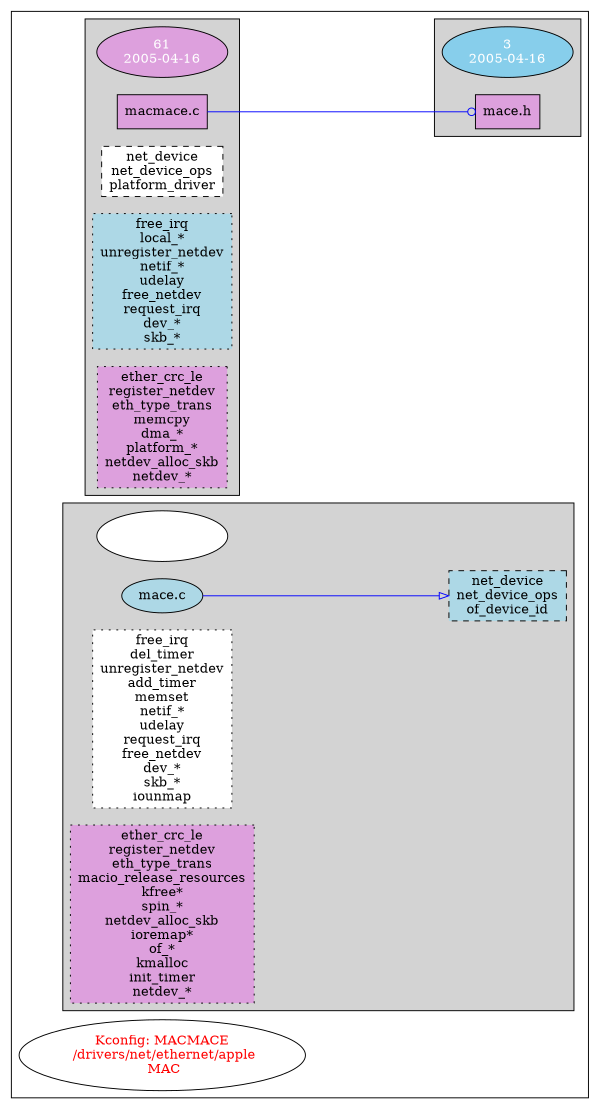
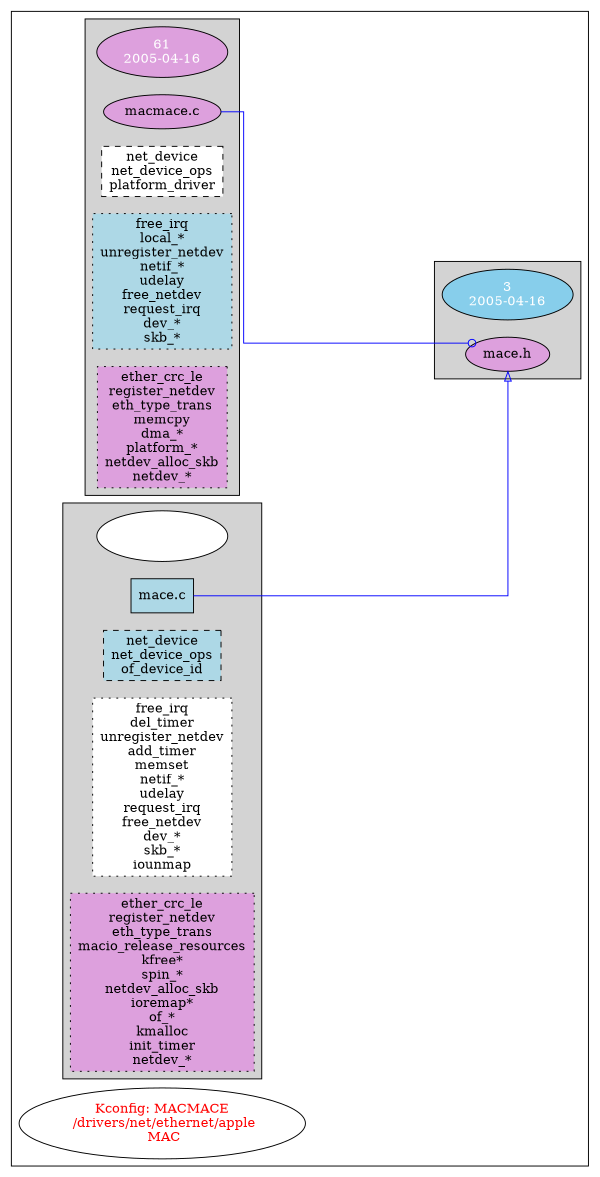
  digraph {
    rankdir=LR
    ranksep=2
    splines=ortho
    node [fillcolor=plum fontcolor=black style=filled]
    edge [color=blue]
    n1 [fontcolor=white label="61\n2005-04-16"]
-   n2 [label="macmace.c\n" shape=box]
+   n2 [label="macmace.c\n"]
    n3 [fillcolor=white label="net_device\nnet_device_ops\nplatform_driver\n" shape=box style="filled,dashed"]
    n4 [fillcolor=lightblue label="free_irq\nlocal_*\nunregister_netdev\nnetif_*\nudelay\nfree_netdev\nrequest_irq\ndev_*\nskb_*\n" shape=box style="filled,dotted"]
    n5 [label="ether_crc_le\nregister_netdev\neth_type_trans\nmemcpy\ndma_*\nplatform_*\nnetdev_alloc_skb\nnetdev_*\n" shape=box style="filled,dotted"]
    n6 [fillcolor=skyblue fontcolor=white label="3\n2005-04-16"]
-   n7 [label="mace.h\n" shape=box]
+   n7 [label="mace.h\n"]
    n8 [fillcolor=white fontcolor=white label="79\n2005-04-16"]
-   n9 [fillcolor=lightblue label="mace.c\n"]
+   n9 [fillcolor=lightblue label="mace.c\n" shape=box]
    n10 [fillcolor=lightblue label="net_device\nnet_device_ops\nof_device_id\n" shape=box style="filled,dashed"]
    n11 [fillcolor=white label="free_irq\ndel_timer\nunregister_netdev\nadd_timer\nmemset\nnetif_*\nudelay\nrequest_irq\nfree_netdev\ndev_*\nskb_*\niounmap\n" shape=box style="filled,dotted"]
    n12 [label="ether_crc_le\nregister_netdev\neth_type_trans\nmacio_release_resources\nkfree*\nspin_*\nnetdev_alloc_skb\nioremap*\nof_*\nkmalloc\ninit_timer\nnetdev_*\n" shape=box style="filled,dotted"]
    n13 [fillcolor=white fontcolor=red label="Kconfig: MACMACE\n /drivers/net/ethernet/apple\n  MAC " shape=ellipse]
    subgraph cluster_1 {
      n13
      subgraph cluster_2 {
        style=filled
        n1
        n2
        n3
        n4
        n5
      }
      subgraph cluster_3 {
        style=filled
        n6
        n7
      }
      subgraph cluster_4 {
        style=filled
        n8
        n9
        n10
        n11
        n12
      }
    }
    n2 -> n7 [arrowhead=odot]
-   n9 -> n10 [arrowhead=onormal]
+   n9 -> n7 [arrowhead=onormal]
  }
